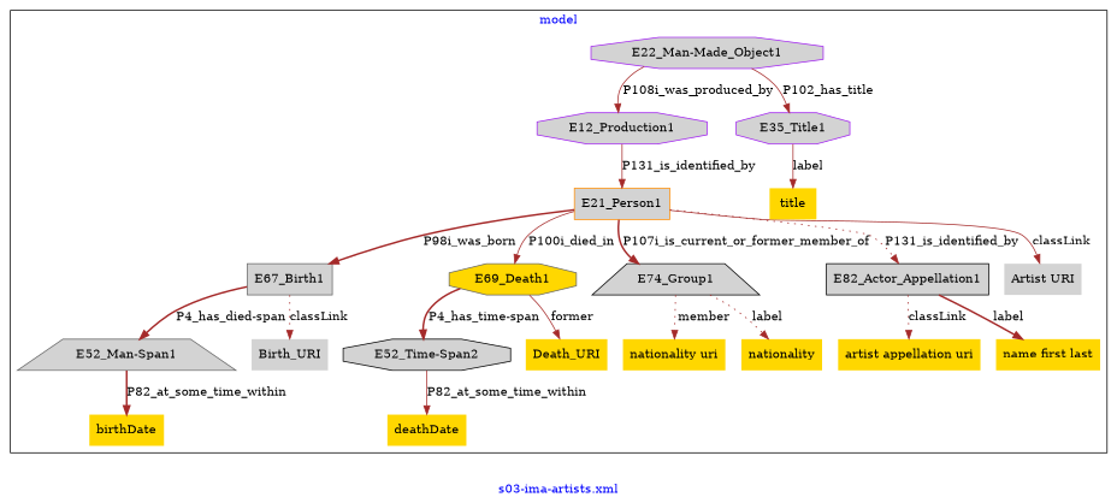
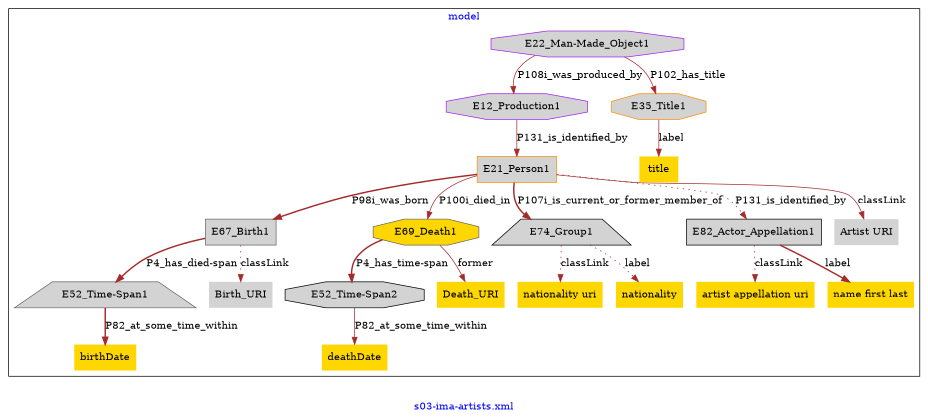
  digraph {
    fontcolor=blue
    label="s03-ima-artists.xml"
    remincross=true
    node [color=purple fillcolor=lightgray shape=plaintext style=filled]
    edge [color=brown fontcolor=black style=solid]
    n1 [label=E12_Production1 shape=octagon]
    n2 [color=darkorange label=E21_Person1 shape=box]
    n3 [color=gray40 label=E67_Birth1 shape=box]
    n4 [color=gray40 fillcolor=gold label=E69_Death1 shape=octagon]
    n5 [color=black label=E74_Group1 shape=trapezium]
    n6 [color=black label=E82_Actor_Appellation1 shape=box]
    n7 [label="E22_Man-Made_Object1" shape=octagon]
-   n8 [label=E35_Title1 shape=octagon]
-   n9 [color=gray40 label="E52_Man-Span1" shape=trapezium]
+   n8 [color=darkorange label=E35_Title1 shape=octagon]
+   n9 [color=gray40 label="E52_Time-Span1" shape=trapezium]
    n10 [color=black label="E52_Time-Span2" shape=octagon]
    n11 [color=darkorange fillcolor=gold label="nationality uri"]
    n12 [fillcolor=gold label=nationality]
    n13 [color=darkorange label=Birth_URI]
    n14 [color=gray40 fillcolor=gold label=title]
    n15 [color=gray40 fillcolor=gold label=birthDate]
    n16 [label="Artist URI"]
    n17 [color=darkorange fillcolor=gold label=Death_URI]
    n18 [fillcolor=gold label="artist appellation uri"]
    n19 [color=black fillcolor=gold label="name first last"]
    n20 [fillcolor=gold label=deathDate]
    subgraph cluster_1 {
      label=model
      n1
      n2
      n3
      n4
      n5
      n6
      n7
      n8
      n9
      n10
      n11
      n12
      n13
      n14
      n15
      n16
      n17
      n18
      n19
      n20
    }
    n1 -> n2 [label=P131_is_identified_by]
    n2 -> n3 [label=P98i_was_born style=bold]
    n2 -> n4 [label=P100i_died_in]
    n2 -> n5 [label=P107i_is_current_or_former_member_of style=bold]
    n2 -> n6 [label=P131_is_identified_by style=dotted]
    n2 -> n16 [label=classLink]
    n3 -> n9 [label="P4_has_died-span" style=bold]
    n3 -> n13 [label=classLink style=dotted]
    n4 -> n10 [label="P4_has_time-span" style=bold]
    n4 -> n17 [label=former]
-   n5 -> n11 [label=member style=dotted]
+   n5 -> n11 [label=classLink style=dotted]
    n5 -> n12 [label=label style=dotted]
    n6 -> n18 [label=classLink style=dotted]
    n6 -> n19 [label=label style=bold]
    n7 -> n1 [label=P108i_was_produced_by]
    n7 -> n8 [label=P102_has_title]
    n8 -> n14 [label=label]
    n9 -> n15 [label=P82_at_some_time_within style=bold]
    n10 -> n20 [label=P82_at_some_time_within]
  }
